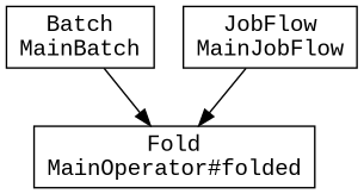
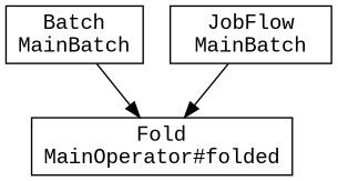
  digraph {
    fontname="Liberation Mono"
    rankdir=TB
    node [fontname="Liberation Mono" shape=box]
    edge [fontname="Liberation Mono"]
    n1 [label="Batch\nMainBatch"]
    n2 [label="Fold\nMainOperator#folded"]
-   n3 [label="JobFlow\nMainJobFlow"]
+   n3 [label="JobFlow\nMainBatch"]
    n1 -> n2
    n3 -> n2
  }
